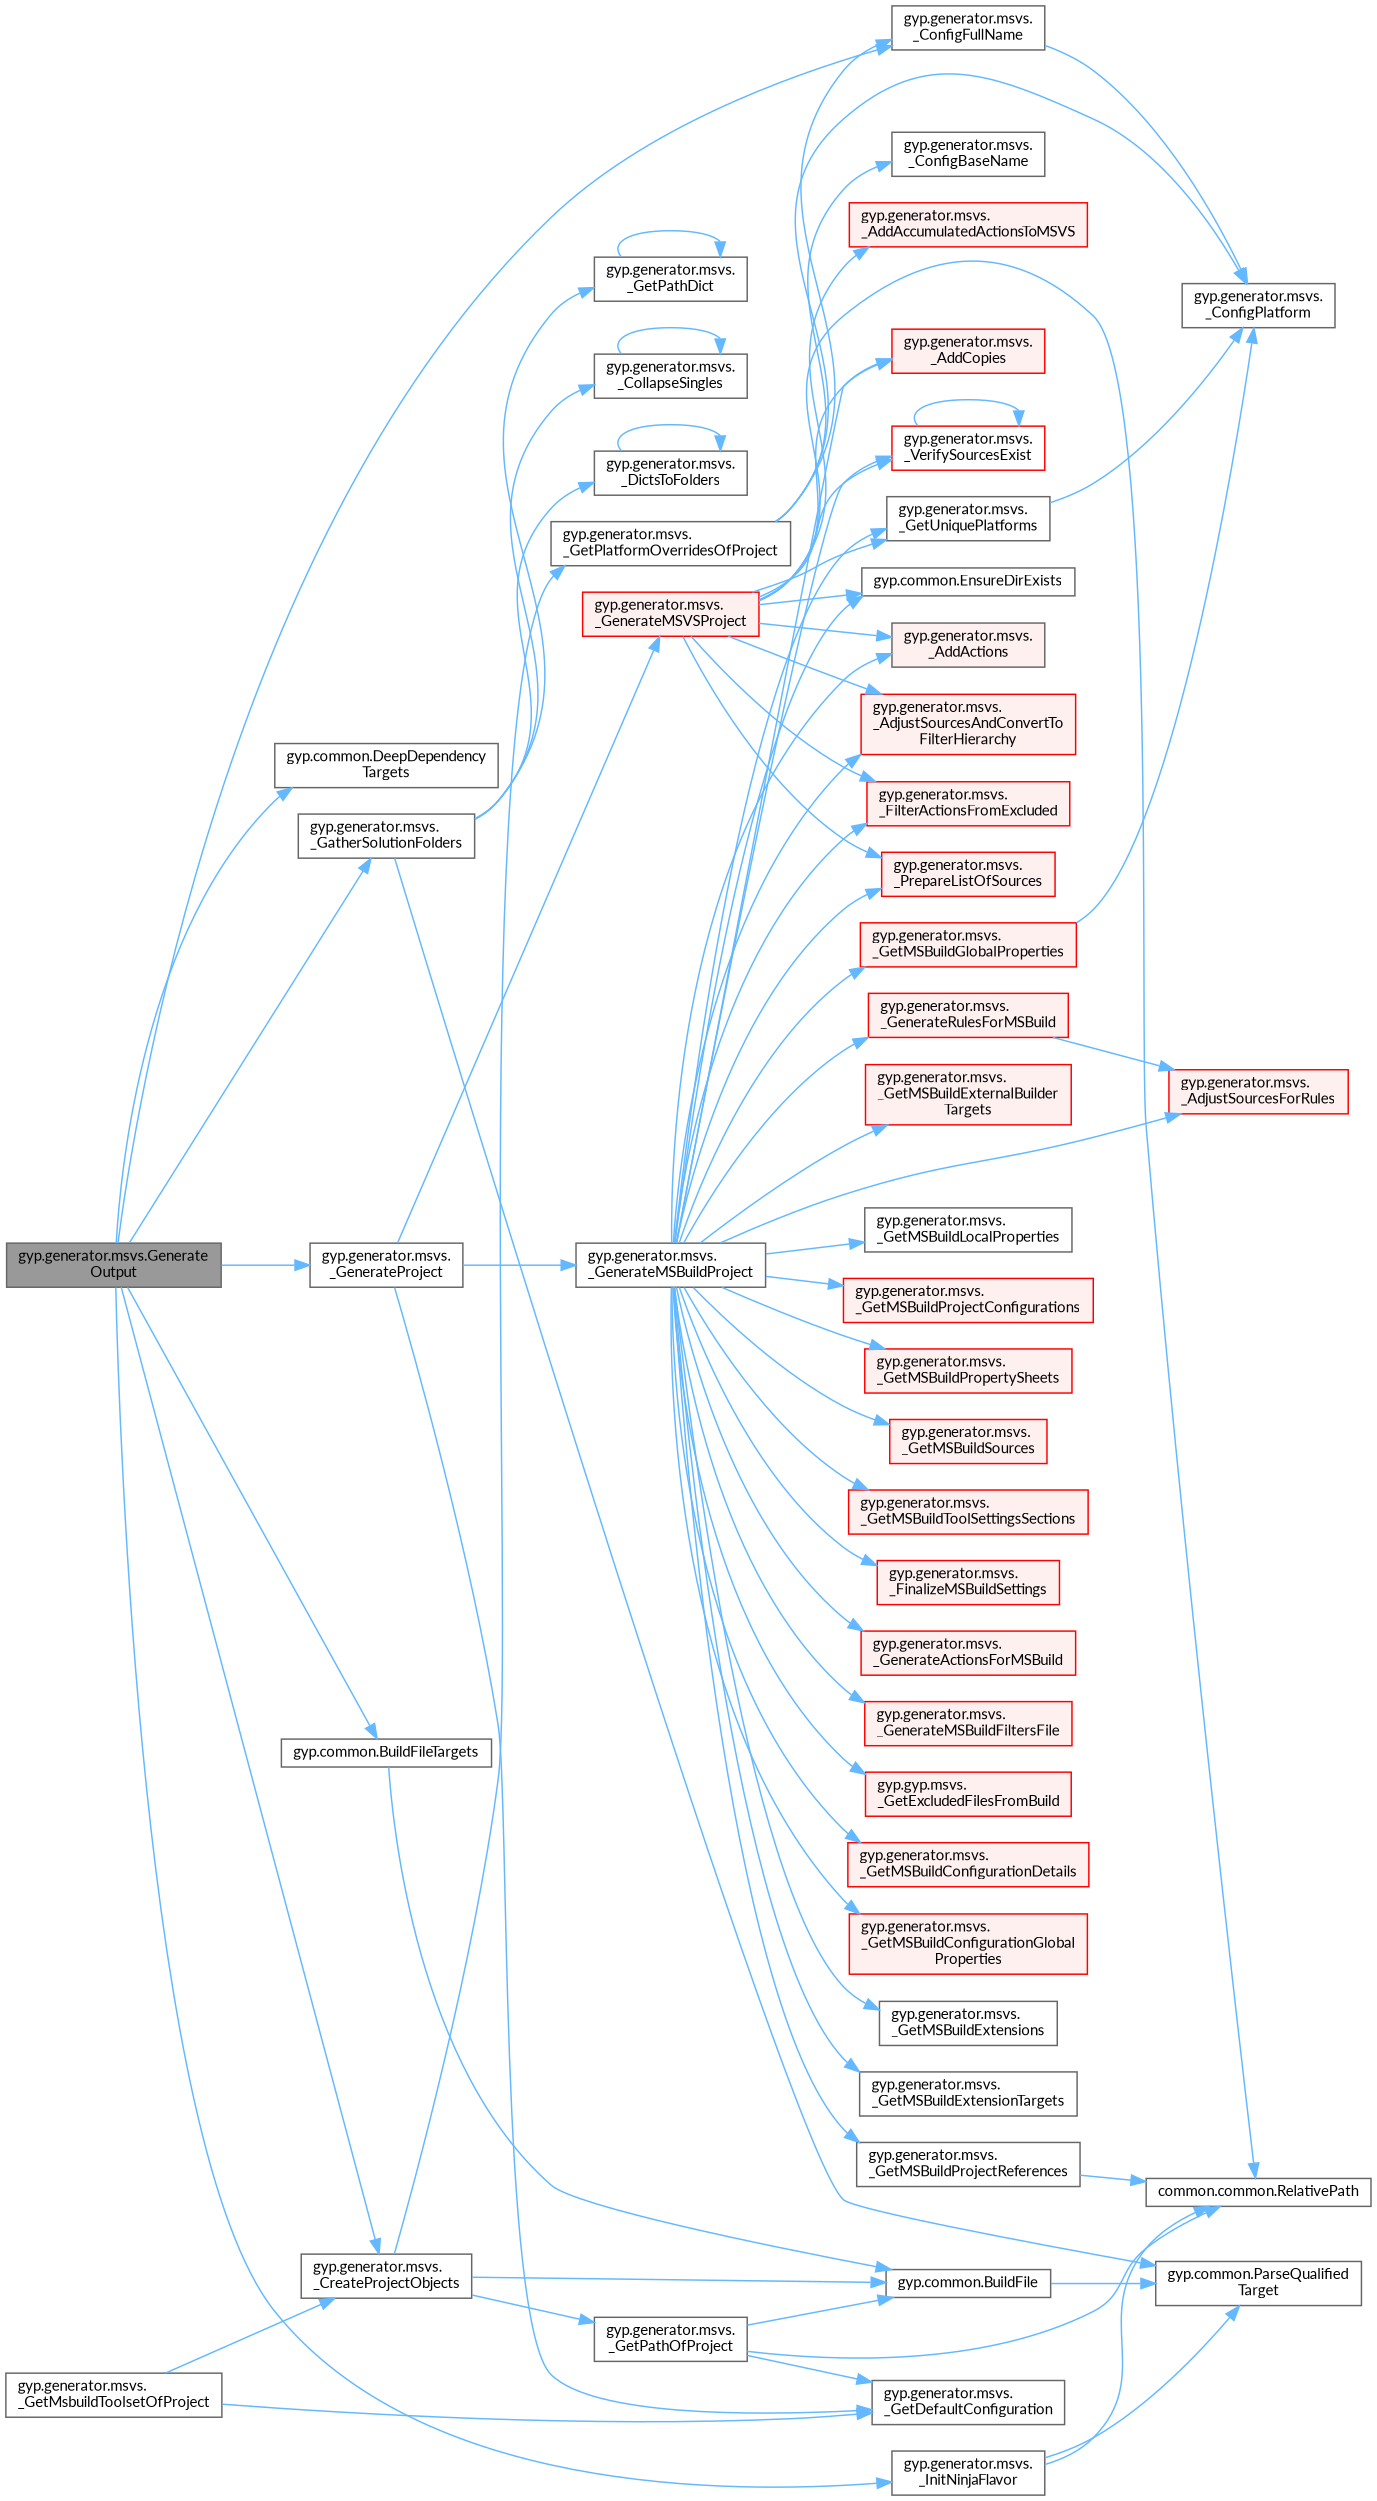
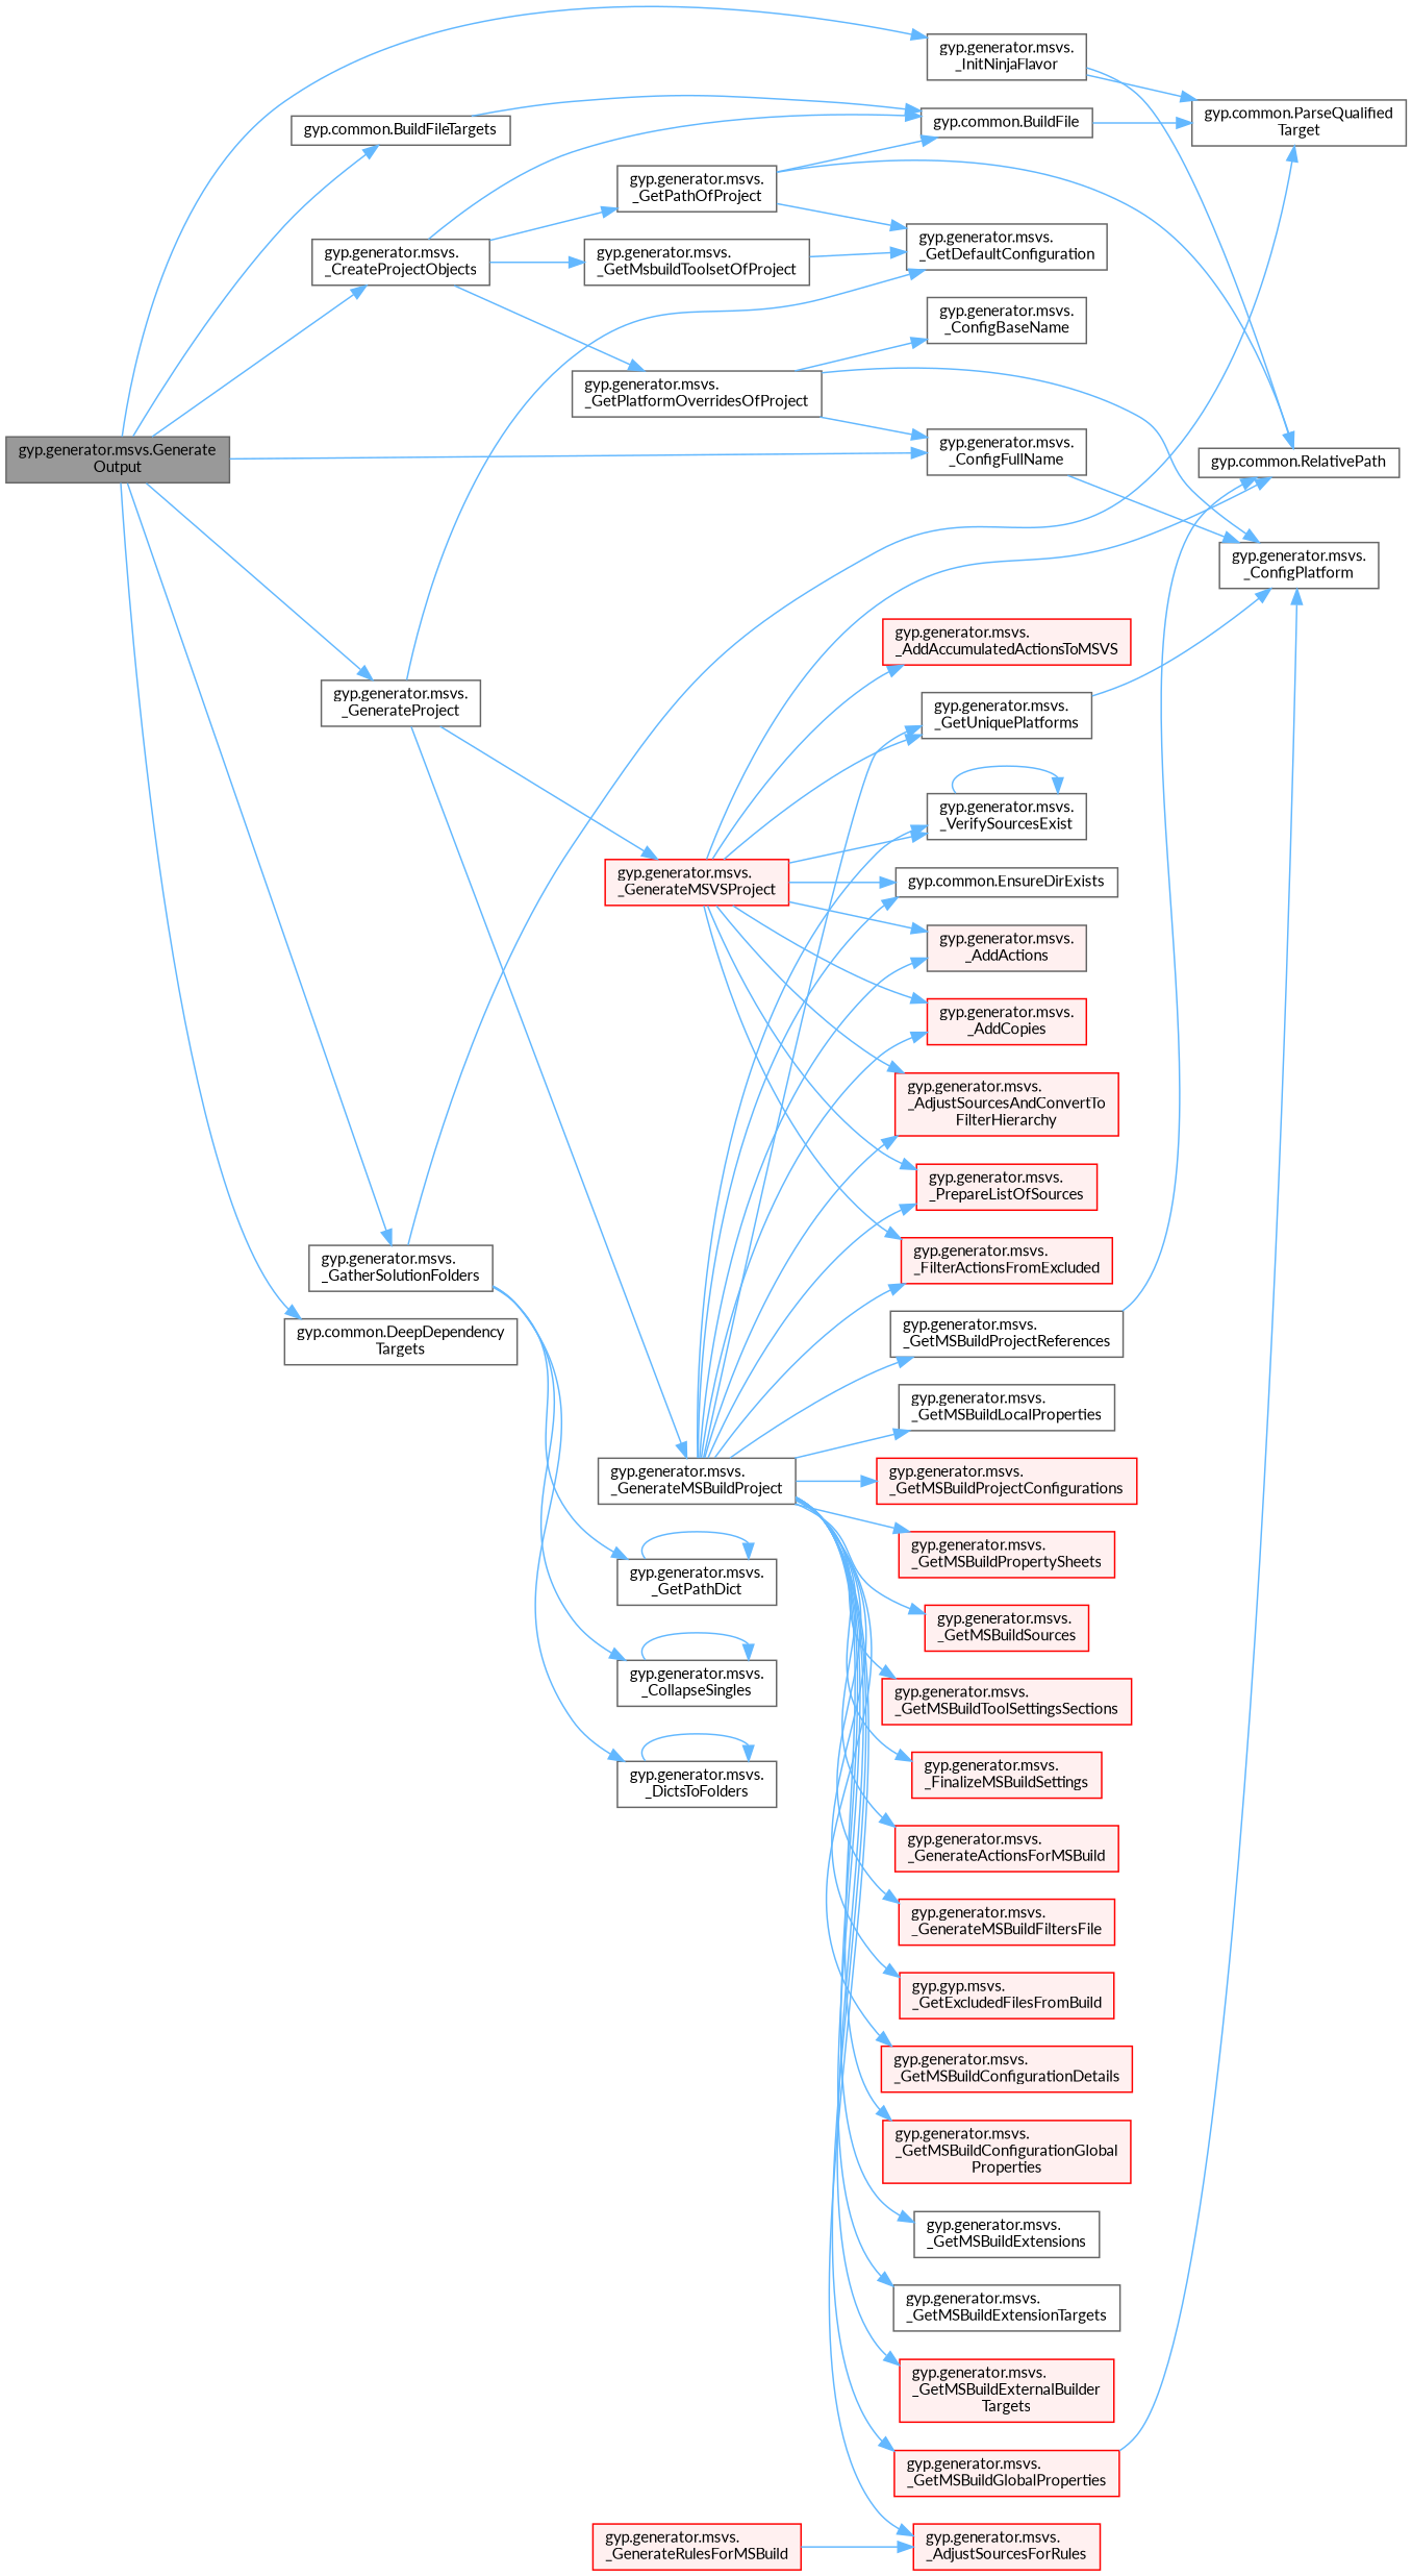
  digraph {
    fontname=Lato
    rankdir=LR
    node [color=grey40 fillcolor=white fontname=Lato fontsize=10 shape=box style=filled]
    edge [color=steelblue1 fontname=Lato fontsize=10 labelfontname=Helvetica labelfontsize=10 style=solid]
    n1 [color=gray40 fillcolor=grey60 fontcolor=black height=0.2 label="gyp.generator.msvs.Generate\lOutput" width=0.4]
    n2 [height=0.2 label="gyp.generator.msvs.\l_ConfigFullName" width=0.4]
    n3 [height=0.2 label="gyp.generator.msvs.\l_CreateProjectObjects" width=0.4]
    n4 [height=0.2 label="gyp.generator.msvs.\l_GatherSolutionFolders" width=0.4]
    n5 [height=0.2 label="gyp.generator.msvs.\l_GenerateProject" width=0.4]
    n6 [height=0.2 label="gyp.generator.msvs.\l_InitNinjaFlavor" width=0.4]
    n7 [height=0.2 label="gyp.common.BuildFileTargets" width=0.4]
    n8 [height=0.2 label="gyp.common.DeepDependency\lTargets" width=0.4]
    n9 [height=0.2 label="gyp.generator.msvs.\l_ConfigPlatform" width=0.4]
    n10 [height=0.2 label="gyp.generator.msvs.\l_GetMsbuildToolsetOfProject" width=0.4]
    n11 [height=0.2 label="gyp.generator.msvs.\l_GetPathOfProject" width=0.4]
    n12 [height=0.2 label="gyp.common.BuildFile" width=0.4]
    n13 [height=0.2 label="gyp.generator.msvs.\l_GetPlatformOverridesOfProject" width=0.4]
    n14 [height=0.2 label="gyp.common.ParseQualified\lTarget" width=0.4]
    n15 [height=0.2 label="gyp.generator.msvs.\l_CollapseSingles" width=0.4]
    n16 [height=0.2 label="gyp.generator.msvs.\l_DictsToFolders" width=0.4]
    n17 [height=0.2 label="gyp.generator.msvs.\l_GetPathDict" width=0.4]
    n18 [height=0.2 label="gyp.generator.msvs.\l_GetDefaultConfiguration" width=0.4]
    n19 [height=0.2 label="gyp.generator.msvs.\l_GenerateMSBuildProject" width=0.4]
    n20 [color=red fillcolor="#FFF0F0" height=0.2 label="gyp.generator.msvs.\l_GenerateMSVSProject" width=0.4]
-   n21 [height=0.2 label="common.common.RelativePath" width=0.4]
+   n21 [height=0.2 label="gyp.common.RelativePath" width=0.4]
    n22 [height=0.2 label="gyp.generator.msvs.\l_ConfigBaseName" width=0.4]
    n23 [fillcolor="#FFF0F0" height=0.2 label="gyp.generator.msvs.\l_AddActions" width=0.4]
    n24 [color=red fillcolor="#FFF0F0" height=0.2 label="gyp.generator.msvs.\l_AddCopies" width=0.4]
    n25 [color=red fillcolor="#FFF0F0" height=0.2 label="gyp.generator.msvs.\l_AdjustSourcesAndConvertTo\lFilterHierarchy" width=0.4]
    n26 [color=red fillcolor="#FFF0F0" height=0.2 label="gyp.generator.msvs.\l_AdjustSourcesForRules" width=0.4]
    n27 [color=red fillcolor="#FFF0F0" height=0.2 label="gyp.generator.msvs.\l_FilterActionsFromExcluded" width=0.4]
    n28 [color=red fillcolor="#FFF0F0" height=0.2 label="gyp.generator.msvs.\l_FinalizeMSBuildSettings" width=0.4]
    n29 [color=red fillcolor="#FFF0F0" height=0.2 label="gyp.generator.msvs.\l_GenerateActionsForMSBuild" width=0.4]
    n30 [color=red fillcolor="#FFF0F0" height=0.2 label="gyp.generator.msvs.\l_GenerateMSBuildFiltersFile" width=0.4]
    n31 [color=red fillcolor="#FFF0F0" height=0.2 label="gyp.generator.msvs.\l_GenerateRulesForMSBuild" width=0.4]
    n32 [color=red fillcolor="#FFF0F0" height=0.2 label="gyp.gyp.msvs.\l_GetExcludedFilesFromBuild" width=0.4]
    n33 [color=red fillcolor="#FFF0F0" height=0.2 label="gyp.generator.msvs.\l_GetMSBuildConfigurationDetails" width=0.4]
    n34 [color=red fillcolor="#FFF0F0" height=0.2 label="gyp.generator.msvs.\l_GetMSBuildConfigurationGlobal\lProperties" width=0.4]
    n35 [height=0.2 label="gyp.generator.msvs.\l_GetMSBuildExtensions" width=0.4]
    n36 [height=0.2 label="gyp.generator.msvs.\l_GetMSBuildExtensionTargets" width=0.4]
    n37 [color=red fillcolor="#FFF0F0" height=0.2 label="gyp.generator.msvs.\l_GetMSBuildExternalBuilder\lTargets" width=0.4]
    n38 [color=red fillcolor="#FFF0F0" height=0.2 label="gyp.generator.msvs.\l_GetMSBuildGlobalProperties" width=0.4]
    n39 [height=0.2 label="gyp.generator.msvs.\l_GetMSBuildLocalProperties" width=0.4]
    n40 [color=red fillcolor="#FFF0F0" height=0.2 label="gyp.generator.msvs.\l_GetMSBuildProjectConfigurations" width=0.4]
    n41 [height=0.2 label="gyp.generator.msvs.\l_GetMSBuildProjectReferences" width=0.4]
    n42 [color=red fillcolor="#FFF0F0" height=0.2 label="gyp.generator.msvs.\l_GetMSBuildPropertySheets" width=0.4]
    n43 [color=red fillcolor="#FFF0F0" height=0.2 label="gyp.generator.msvs.\l_GetMSBuildSources" width=0.4]
    n44 [color=red fillcolor="#FFF0F0" height=0.2 label="gyp.generator.msvs.\l_GetMSBuildToolSettingsSections" width=0.4]
    n45 [height=0.2 label="gyp.generator.msvs.\l_GetUniquePlatforms" width=0.4]
    n46 [color=red fillcolor="#FFF0F0" height=0.2 label="gyp.generator.msvs.\l_PrepareListOfSources" width=0.4]
-   n47 [color=red height=0.2 label="gyp.generator.msvs.\l_VerifySourcesExist" width=0.4]
+   n47 [height=0.2 label="gyp.generator.msvs.\l_VerifySourcesExist" width=0.4]
    n48 [height=0.2 label="gyp.common.EnsureDirExists" width=0.4]
    n49 [color=red fillcolor="#FFF0F0" height=0.2 label="gyp.generator.msvs.\l_AddAccumulatedActionsToMSVS" width=0.4]
    n1 -> n2
    n1 -> n3
    n1 -> n4
    n1 -> n5
    n1 -> n6
    n1 -> n7
    n1 -> n8
    n2 -> n9
-   n10 -> n3
+   n3 -> n10
    n3 -> n11
    n3 -> n12
    n3 -> n13
    n4 -> n14
    n4 -> n15
    n4 -> n16
    n4 -> n17
    n5 -> n18
    n5 -> n19
    n5 -> n20
    n6 -> n14
    n6 -> n21
    n7 -> n12
    n10 -> n18
    n11 -> n12
    n11 -> n18
    n11 -> n21
    n12 -> n14
    n13 -> n2
    n13 -> n9
    n13 -> n22
    n15 -> n15
    n16 -> n16
    n17 -> n17
    n19 -> n23
    n19 -> n24
    n19 -> n25
    n19 -> n26
    n19 -> n27
    n19 -> n28
    n19 -> n29
    n19 -> n30
-   n19 -> n31
    n19 -> n32
    n19 -> n33
    n19 -> n34
    n19 -> n35
    n19 -> n36
    n19 -> n37
    n19 -> n38
    n19 -> n39
    n19 -> n40
    n19 -> n41
    n19 -> n42
    n19 -> n43
    n19 -> n44
    n19 -> n45
    n19 -> n46
    n19 -> n47
    n19 -> n48
    n20 -> n21
    n20 -> n23
    n20 -> n24
    n20 -> n25
    n20 -> n27
    n20 -> n45
    n20 -> n46
    n20 -> n47
    n20 -> n48
    n20 -> n49
    n31 -> n26
    n38 -> n9
    n41 -> n21
    n45 -> n9
    n47 -> n47
  }
